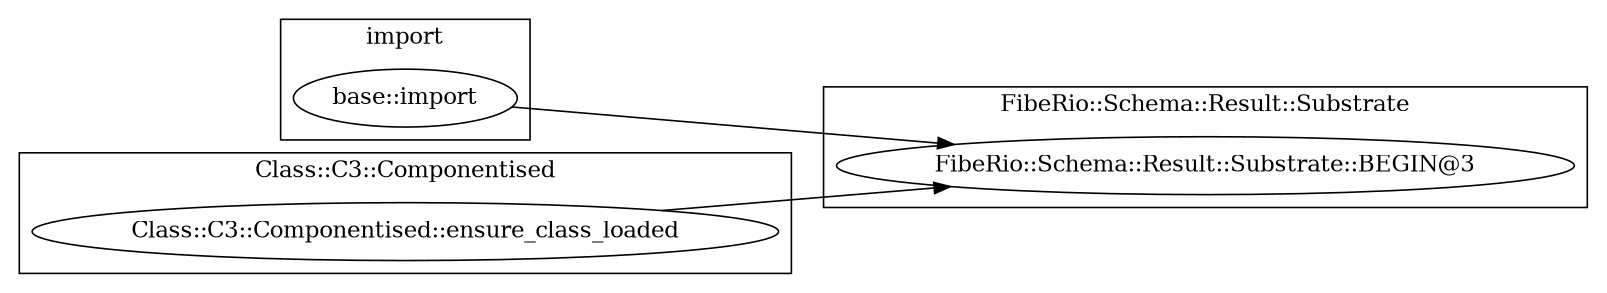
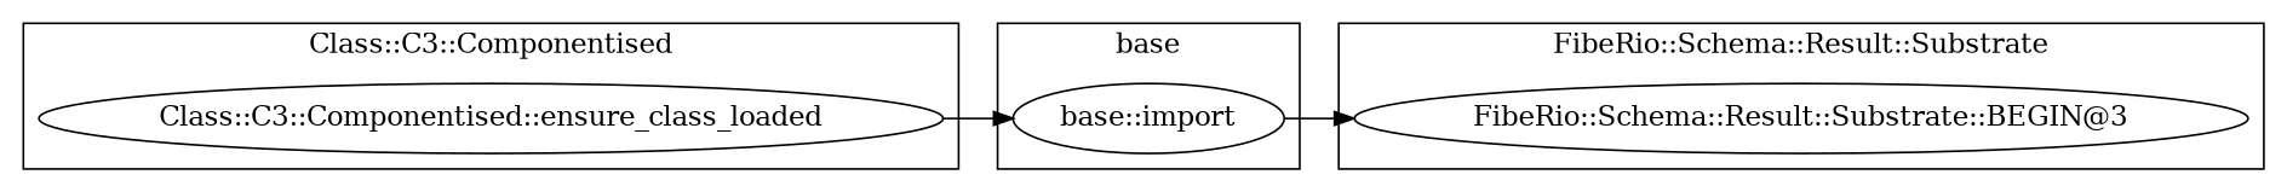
  digraph {
    rankdir=LR
    "FibeRio::Schema::Result::Substrate::BEGIN@3"
    "base::import"
    "Class::C3::Componentised::ensure_class_loaded"
    subgraph cluster_1 {
      label="FibeRio::Schema::Result::Substrate"
      "FibeRio::Schema::Result::Substrate::BEGIN@3"
    }
    subgraph cluster_2 {
-     label=import
+     label=base
      "base::import"
    }
    subgraph cluster_3 {
      label="Class::C3::Componentised"
      "Class::C3::Componentised::ensure_class_loaded"
    }
    "base::import" -> "FibeRio::Schema::Result::Substrate::BEGIN@3"
-   "Class::C3::Componentised::ensure_class_loaded" -> "FibeRio::Schema::Result::Substrate::BEGIN@3"
+   "Class::C3::Componentised::ensure_class_loaded" -> "base::import"
  }
